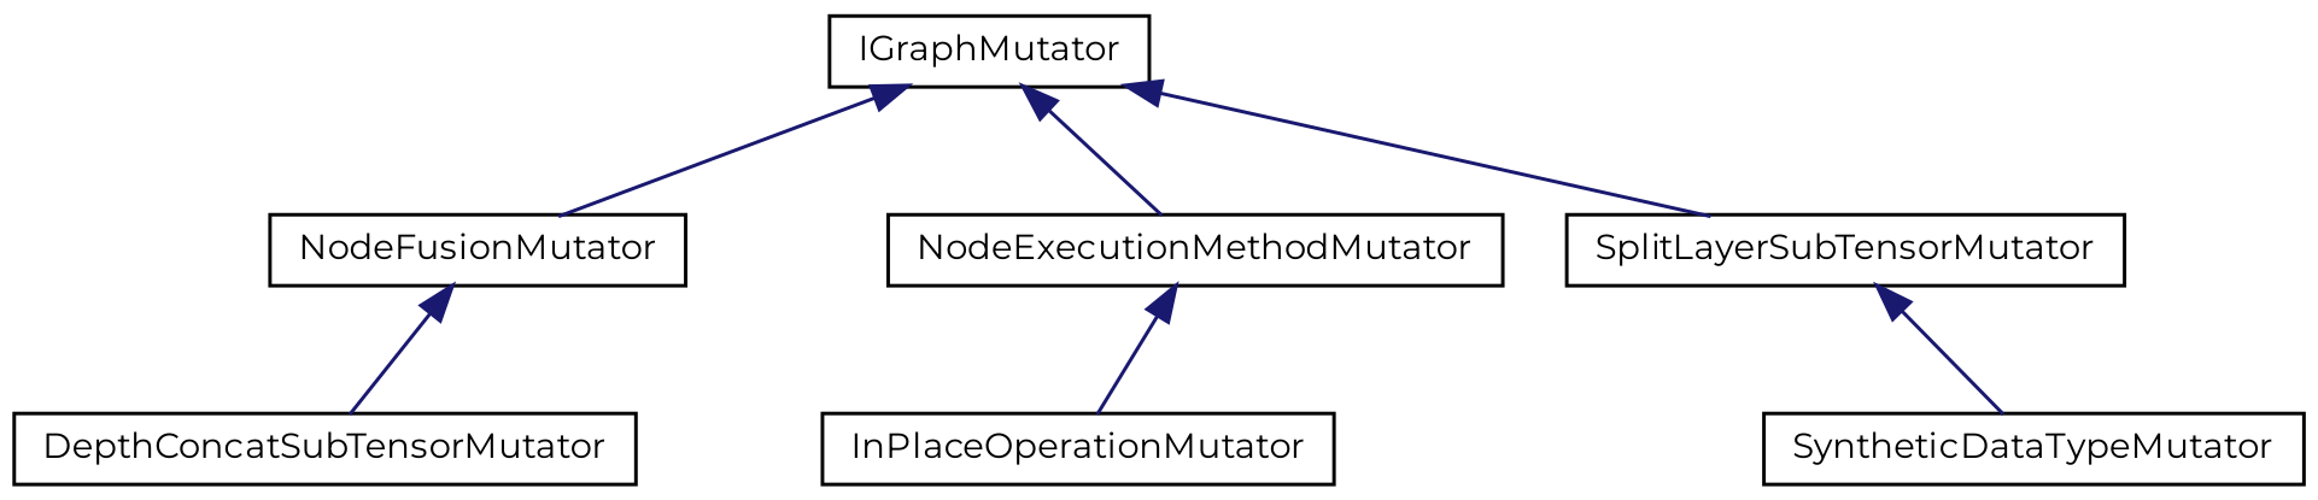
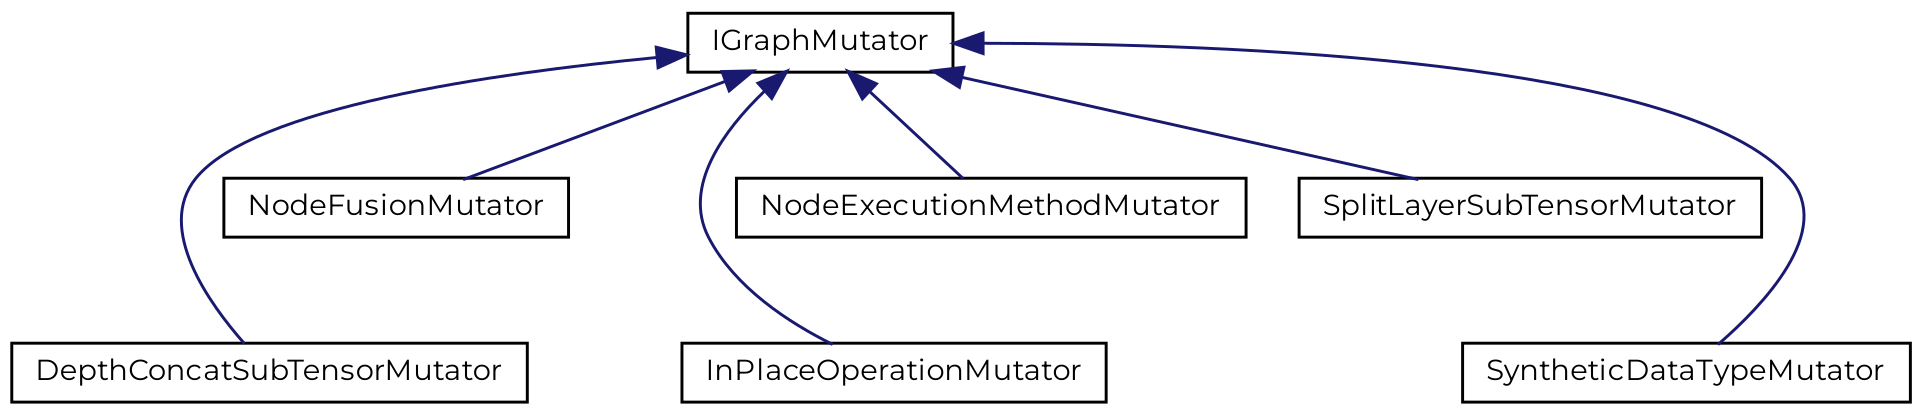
  digraph {
    fontname=Montserrat
    rankdir=TB
    node [color=black fillcolor=white fontname=Montserrat fontsize=10 shape=record style=filled]
    edge [color=midnightblue dir=back fontname=Montserrat fontsize=10 labelfontname=Helvetica labelfontsize=10 style=solid]
    n1 [height=0.2 label=IGraphMutator width=0.4]
    n2 [height=0.2 label=DepthConcatSubTensorMutator width=0.4]
    n3 [height=0.2 label=InPlaceOperationMutator width=0.4]
    n4 [height=0.2 label=NodeExecutionMethodMutator width=0.4]
    n5 [height=0.2 label=NodeFusionMutator width=0.4]
    n6 [height=0.2 label=SplitLayerSubTensorMutator width=0.4]
    n7 [height=0.2 label=SyntheticDataTypeMutator width=0.4]
-   n5 -> n2
-   n4 -> n3
+   n1 -> n2
+   n1 -> n3
    n1 -> n4
    n1 -> n5
    n1 -> n6
-   n6 -> n7
+   n1 -> n7
  }
